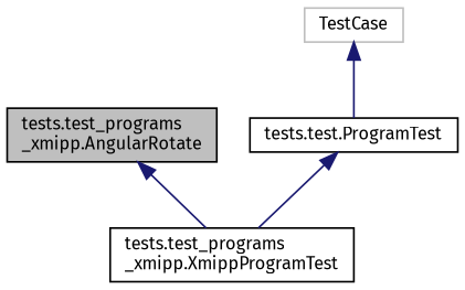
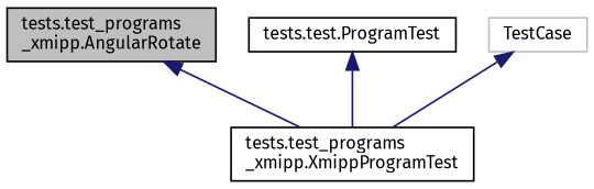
  digraph {
    fontname="Fira Sans"
    node [color=black fillcolor=white fontname="Fira Sans" fontsize=10 shape=record style=filled]
    edge [color=midnightblue dir=back fontname="Fira Sans" fontsize=10 labelfontname=Helvetica labelfontsize=10 style=solid]
    n1 [fillcolor=grey75 fontcolor=black height=0.2 label="tests.test_programs\l_xmipp.AngularRotate" width=0.4]
    n2 [height=0.2 label="tests.test_programs\l_xmipp.XmippProgramTest" width=0.4]
    n3 [height=0.2 label="tests.test.ProgramTest" width=0.4]
    n4 [color=grey75 height=0.2 label=TestCase width=0.4]
    n1 -> n2
    n3 -> n2
-   n4 -> n3
+   n4 -> n2
  }
